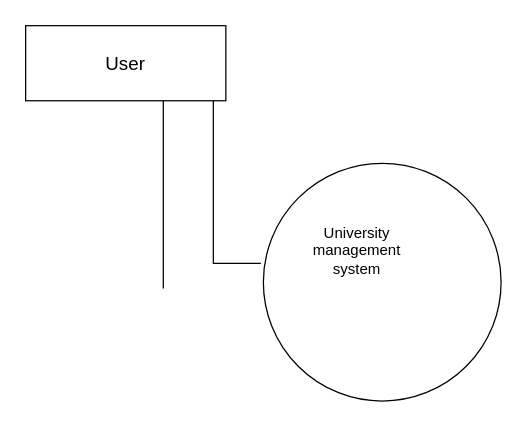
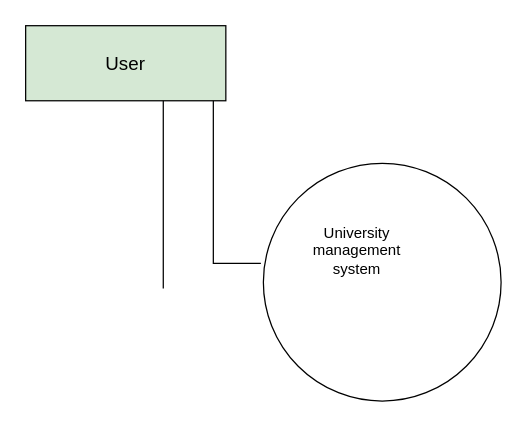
  <mxCell id="0" />
  <mxCell id="1" parent="0" />
  <mxCell id="2" value="" style="ellipse;whiteSpace=wrap;html=1;aspect=fixed;" vertex="1" parent="1"><mxGeometry x="210" y="130" width="190" height="190" as="geometry" /></mxCell>
  <mxCell id="3" value="University&lt;br&gt;management&lt;br&gt;system" style="text;strokeColor=none;align=center;fillColor=none;html=1;verticalAlign=middle;whiteSpace=wrap;rounded=0;" vertex="1" parent="1"><mxGeometry x="245" y="185" width="80" height="30" as="geometry" /></mxCell>
- <mxCell id="4" value="&lt;font style=&quot;font-size: 15px;&quot;&gt;User&lt;/font&gt;" style="rounded=0;whiteSpace=wrap;html=1;" vertex="1" parent="1"><mxGeometry x="20" y="20" width="160" height="60" as="geometry" /></mxCell>
+ <mxCell id="4" value="&lt;font style=&quot;font-size: 15px;&quot;&gt;User&lt;/font&gt;" style="rounded=0;whiteSpace=wrap;html=1;fillColor=#d5e8d4;" vertex="1" parent="1"><mxGeometry x="20" y="20" width="160" height="60" as="geometry" /></mxCell>
  <mxCell id="5" value="" style="endArrow=none;html=1;rounded=0;" edge="1" parent="1"><mxGeometry width="50" height="50" relative="1" as="geometry"><mxPoint x="208" y="210" as="sourcePoint" /><mxPoint x="170" y="80" as="targetPoint" /><Array as="points"><mxPoint x="170" y="210" /></Array></mxGeometry></mxCell>
  <mxCell id="6" value="" style="endArrow=none;html=1;rounded=0;" edge="1" parent="1"><mxGeometry width="50" height="50" relative="1" as="geometry"><mxPoint x="130" y="230" as="sourcePoint" /><mxPoint x="130" y="80" as="targetPoint" /><Array as="points"><mxPoint x="130" y="150" /></Array></mxGeometry></mxCell>
